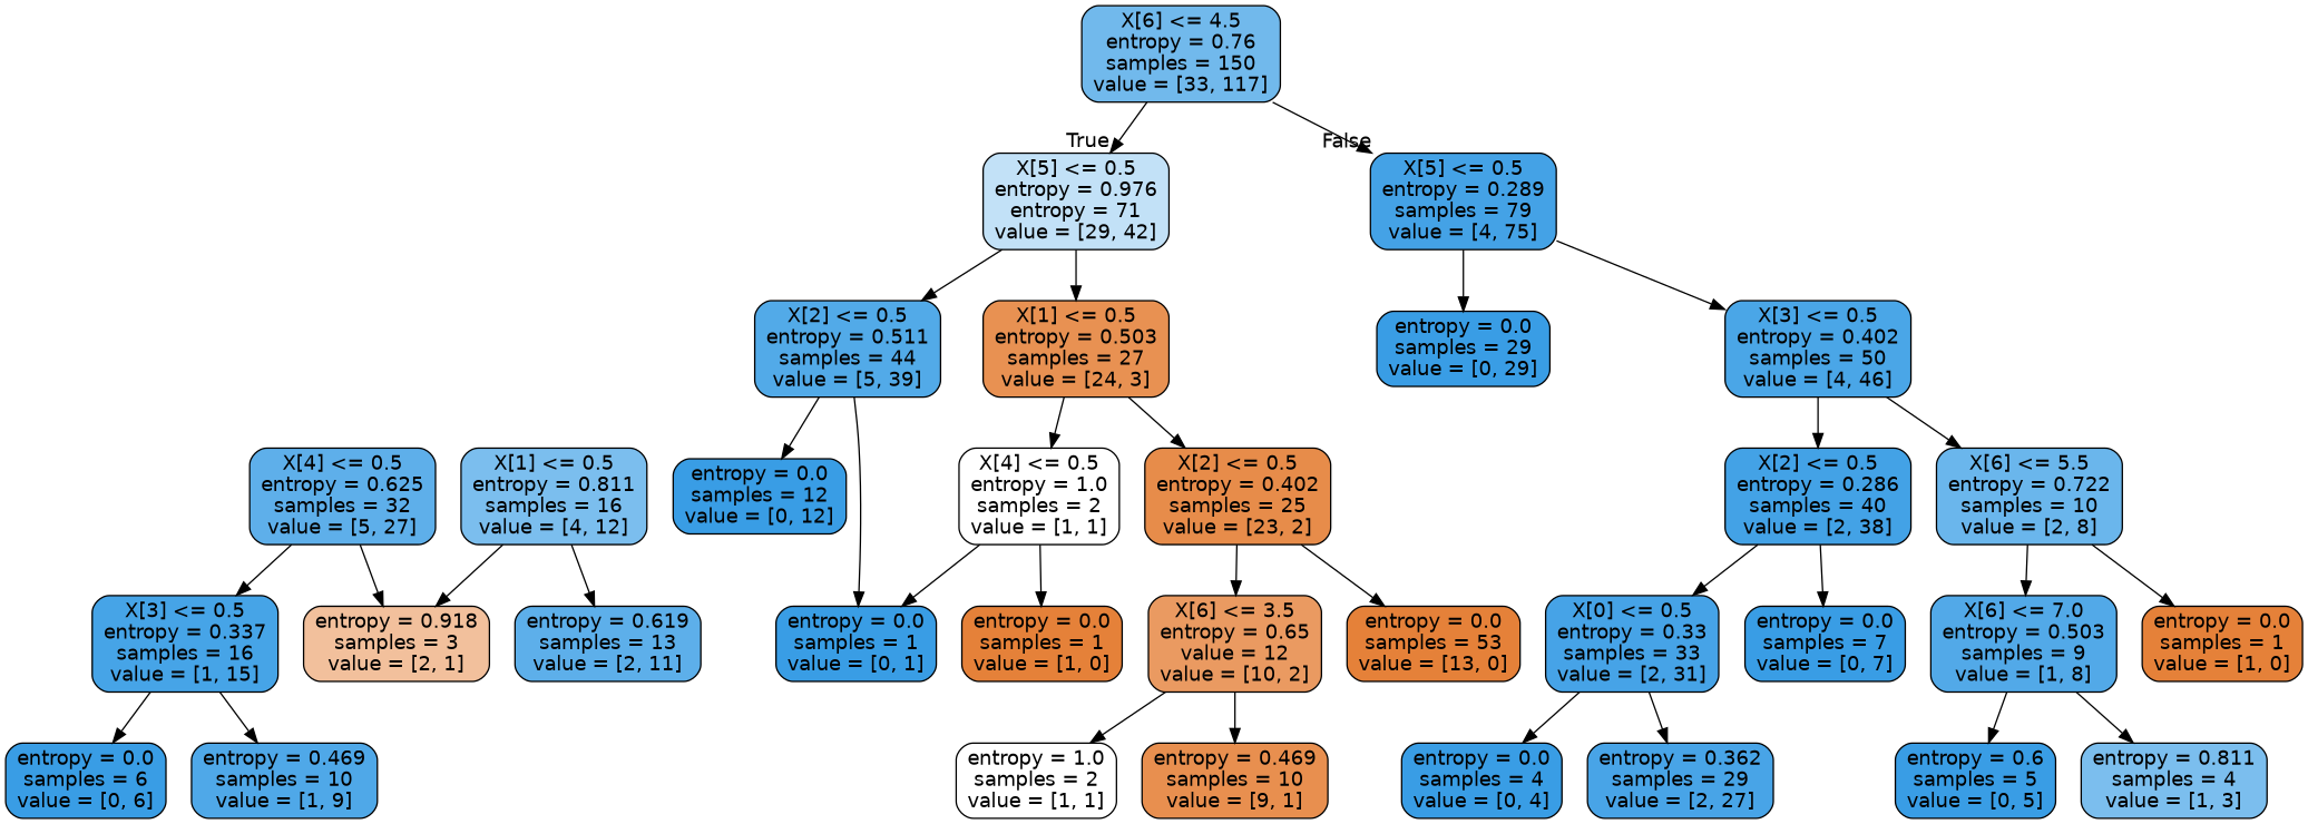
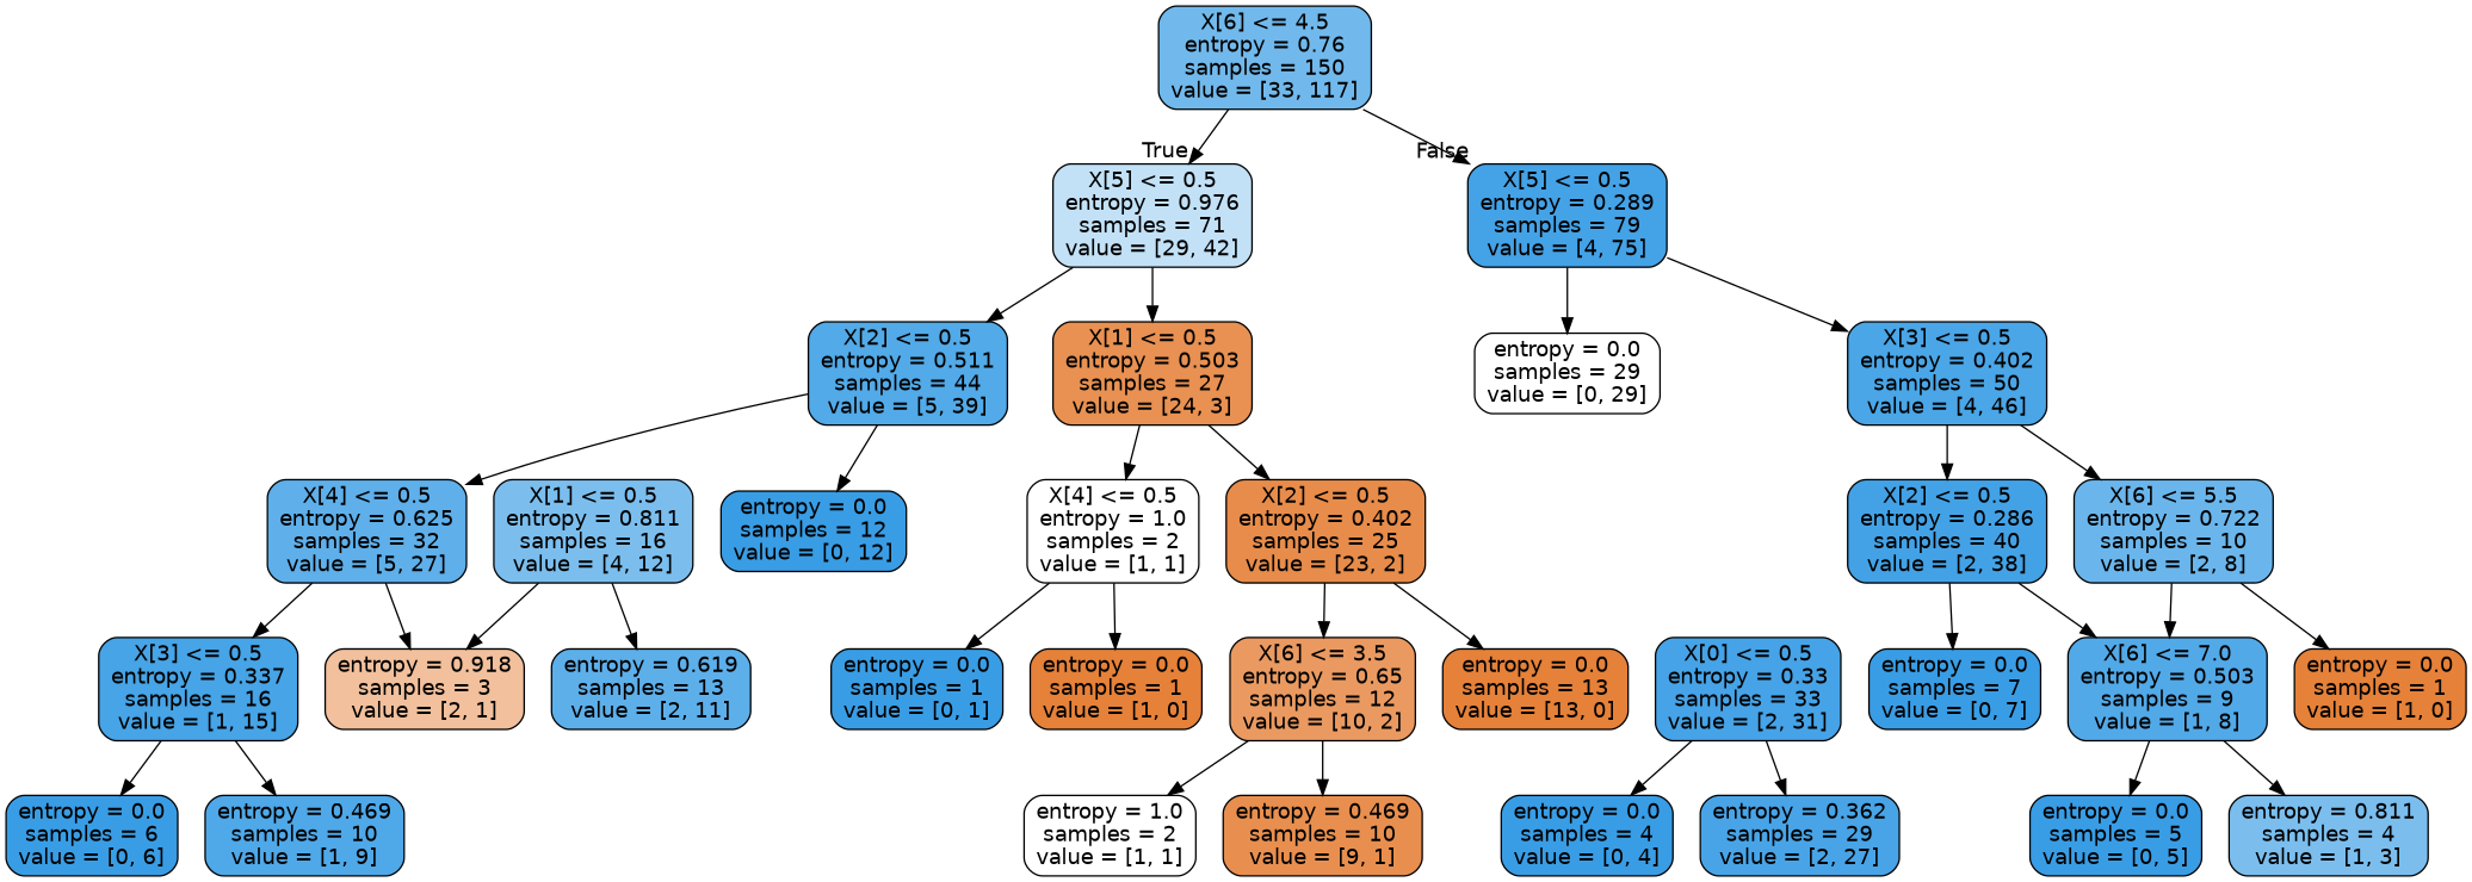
  digraph {
    node [color=black fillcolor="#399de5" fontname=helvetica shape=box style="filled, rounded"]
    edge [fontname=helvetica]
    n1 [fillcolor="#71b9ec" label="X[6] <= 4.5\nentropy = 0.76\nsamples = 150\nvalue = [33, 117]"]
-   n2 [fillcolor="#c2e1f7" label="X[5] <= 0.5\nentropy = 0.976\nentropy = 71\nvalue = [29, 42]"]
+   n2 [fillcolor="#c2e1f7" label="X[5] <= 0.5\nentropy = 0.976\nsamples = 71\nvalue = [29, 42]"]
    n3 [fillcolor="#44a2e6" label="X[5] <= 0.5\nentropy = 0.289\nsamples = 79\nvalue = [4, 75]"]
    n4 [fillcolor="#e89152" label="X[1] <= 0.5\nentropy = 0.503\nsamples = 27\nvalue = [24, 3]"]
    n5 [fillcolor="#52aae8" label="X[2] <= 0.5\nentropy = 0.511\nsamples = 44\nvalue = [5, 39]"]
-   n6 [label="entropy = 0.0\nsamples = 29\nvalue = [0, 29]"]
+   n6 [fillcolor="#ffffff" label="entropy = 0.0\nsamples = 29\nvalue = [0, 29]"]
    n7 [fillcolor="#4aa6e7" label="X[3] <= 0.5\nentropy = 0.402\nsamples = 50\nvalue = [4, 46]"]
    n8 [fillcolor="#ffffff" label="X[4] <= 0.5\nentropy = 1.0\nsamples = 2\nvalue = [1, 1]"]
    n9 [fillcolor="#e78c4a" label="X[2] <= 0.5\nentropy = 0.402\nsamples = 25\nvalue = [23, 2]"]
    n10 [label="entropy = 0.0\nsamples = 12\nvalue = [0, 12]"]
    n11 [fillcolor="#5eafea" label="X[4] <= 0.5\nentropy = 0.625\nsamples = 32\nvalue = [5, 27]"]
    n12 [label="entropy = 0.0\nsamples = 1\nvalue = [0, 1]"]
    n13 [fillcolor="#e58139" label="entropy = 0.0\nsamples = 1\nvalue = [1, 0]"]
-   n14 [fillcolor="#e58139" label="entropy = 0.0\nsamples = 53\nvalue = [13, 0]"]
-   n15 [fillcolor="#ea9a61" label="X[6] <= 3.5\nentropy = 0.65\nvalue = 12\nvalue = [10, 2]"]
+   n14 [fillcolor="#e58139" label="entropy = 0.0\nsamples = 13\nvalue = [13, 0]"]
+   n15 [fillcolor="#ea9a61" label="X[6] <= 3.5\nentropy = 0.65\nsamples = 12\nvalue = [10, 2]"]
    n16 [fillcolor="#ffffff" label="entropy = 1.0\nsamples = 2\nvalue = [1, 1]"]
    n17 [fillcolor="#e88f4f" label="entropy = 0.469\nsamples = 10\nvalue = [9, 1]"]
    n18 [fillcolor="#46a4e7" label="X[3] <= 0.5\nentropy = 0.337\nsamples = 16\nvalue = [1, 15]"]
    n19 [fillcolor="#f2c09c" label="entropy = 0.918\nsamples = 3\nvalue = [2, 1]"]
    n20 [label="entropy = 0.0\nsamples = 6\nvalue = [0, 6]"]
    n21 [fillcolor="#4fa8e8" label="entropy = 0.469\nsamples = 10\nvalue = [1, 9]"]
    n22 [fillcolor="#7bbeee" label="X[1] <= 0.5\nentropy = 0.811\nsamples = 16\nvalue = [4, 12]"]
    n23 [fillcolor="#5dafea" label="entropy = 0.619\nsamples = 13\nvalue = [2, 11]"]
    n24 [fillcolor="#43a2e6" label="X[2] <= 0.5\nentropy = 0.286\nsamples = 40\nvalue = [2, 38]"]
    n25 [fillcolor="#6ab6ec" label="X[6] <= 5.5\nentropy = 0.722\nsamples = 10\nvalue = [2, 8]"]
    n26 [label="entropy = 0.0\nsamples = 7\nvalue = [0, 7]"]
    n27 [fillcolor="#46a3e7" label="X[0] <= 0.5\nentropy = 0.33\nsamples = 33\nvalue = [2, 31]"]
    n28 [fillcolor="#e58139" label="entropy = 0.0\nsamples = 1\nvalue = [1, 0]"]
    n29 [fillcolor="#52a9e8" label="X[6] <= 7.0\nentropy = 0.503\nsamples = 9\nvalue = [1, 8]"]
    n30 [label="entropy = 0.0\nsamples = 4\nvalue = [0, 4]"]
    n31 [fillcolor="#48a4e7" label="entropy = 0.362\nsamples = 29\nvalue = [2, 27]"]
-   n32 [label="entropy = 0.6\nsamples = 5\nvalue = [0, 5]"]
+   n32 [label="entropy = 0.0\nsamples = 5\nvalue = [0, 5]"]
    n33 [fillcolor="#7bbeee" label="entropy = 0.811\nsamples = 4\nvalue = [1, 3]"]
    n1 -> n2 [headlabel=True labelangle=45 labeldistance=2.5]
    n1 -> n3 [headlabel=False labelangle=-45 labeldistance=2.5]
    n2 -> n4
    n2 -> n5
    n3 -> n6
    n3 -> n7
    n4 -> n8
    n4 -> n9
    n5 -> n10
-   n5 -> n12
+   n5 -> n11
    n7 -> n24
    n7 -> n25
    n8 -> n12
    n8 -> n13
    n9 -> n14
    n9 -> n15
    n11 -> n18
    n11 -> n19
    n15 -> n16
    n15 -> n17
    n18 -> n20
    n18 -> n21
    n22 -> n19
    n22 -> n23
    n24 -> n26
-   n24 -> n27
+   n24 -> n29
    n25 -> n28
    n25 -> n29
    n27 -> n30
    n27 -> n31
    n29 -> n32
    n29 -> n33
  }
